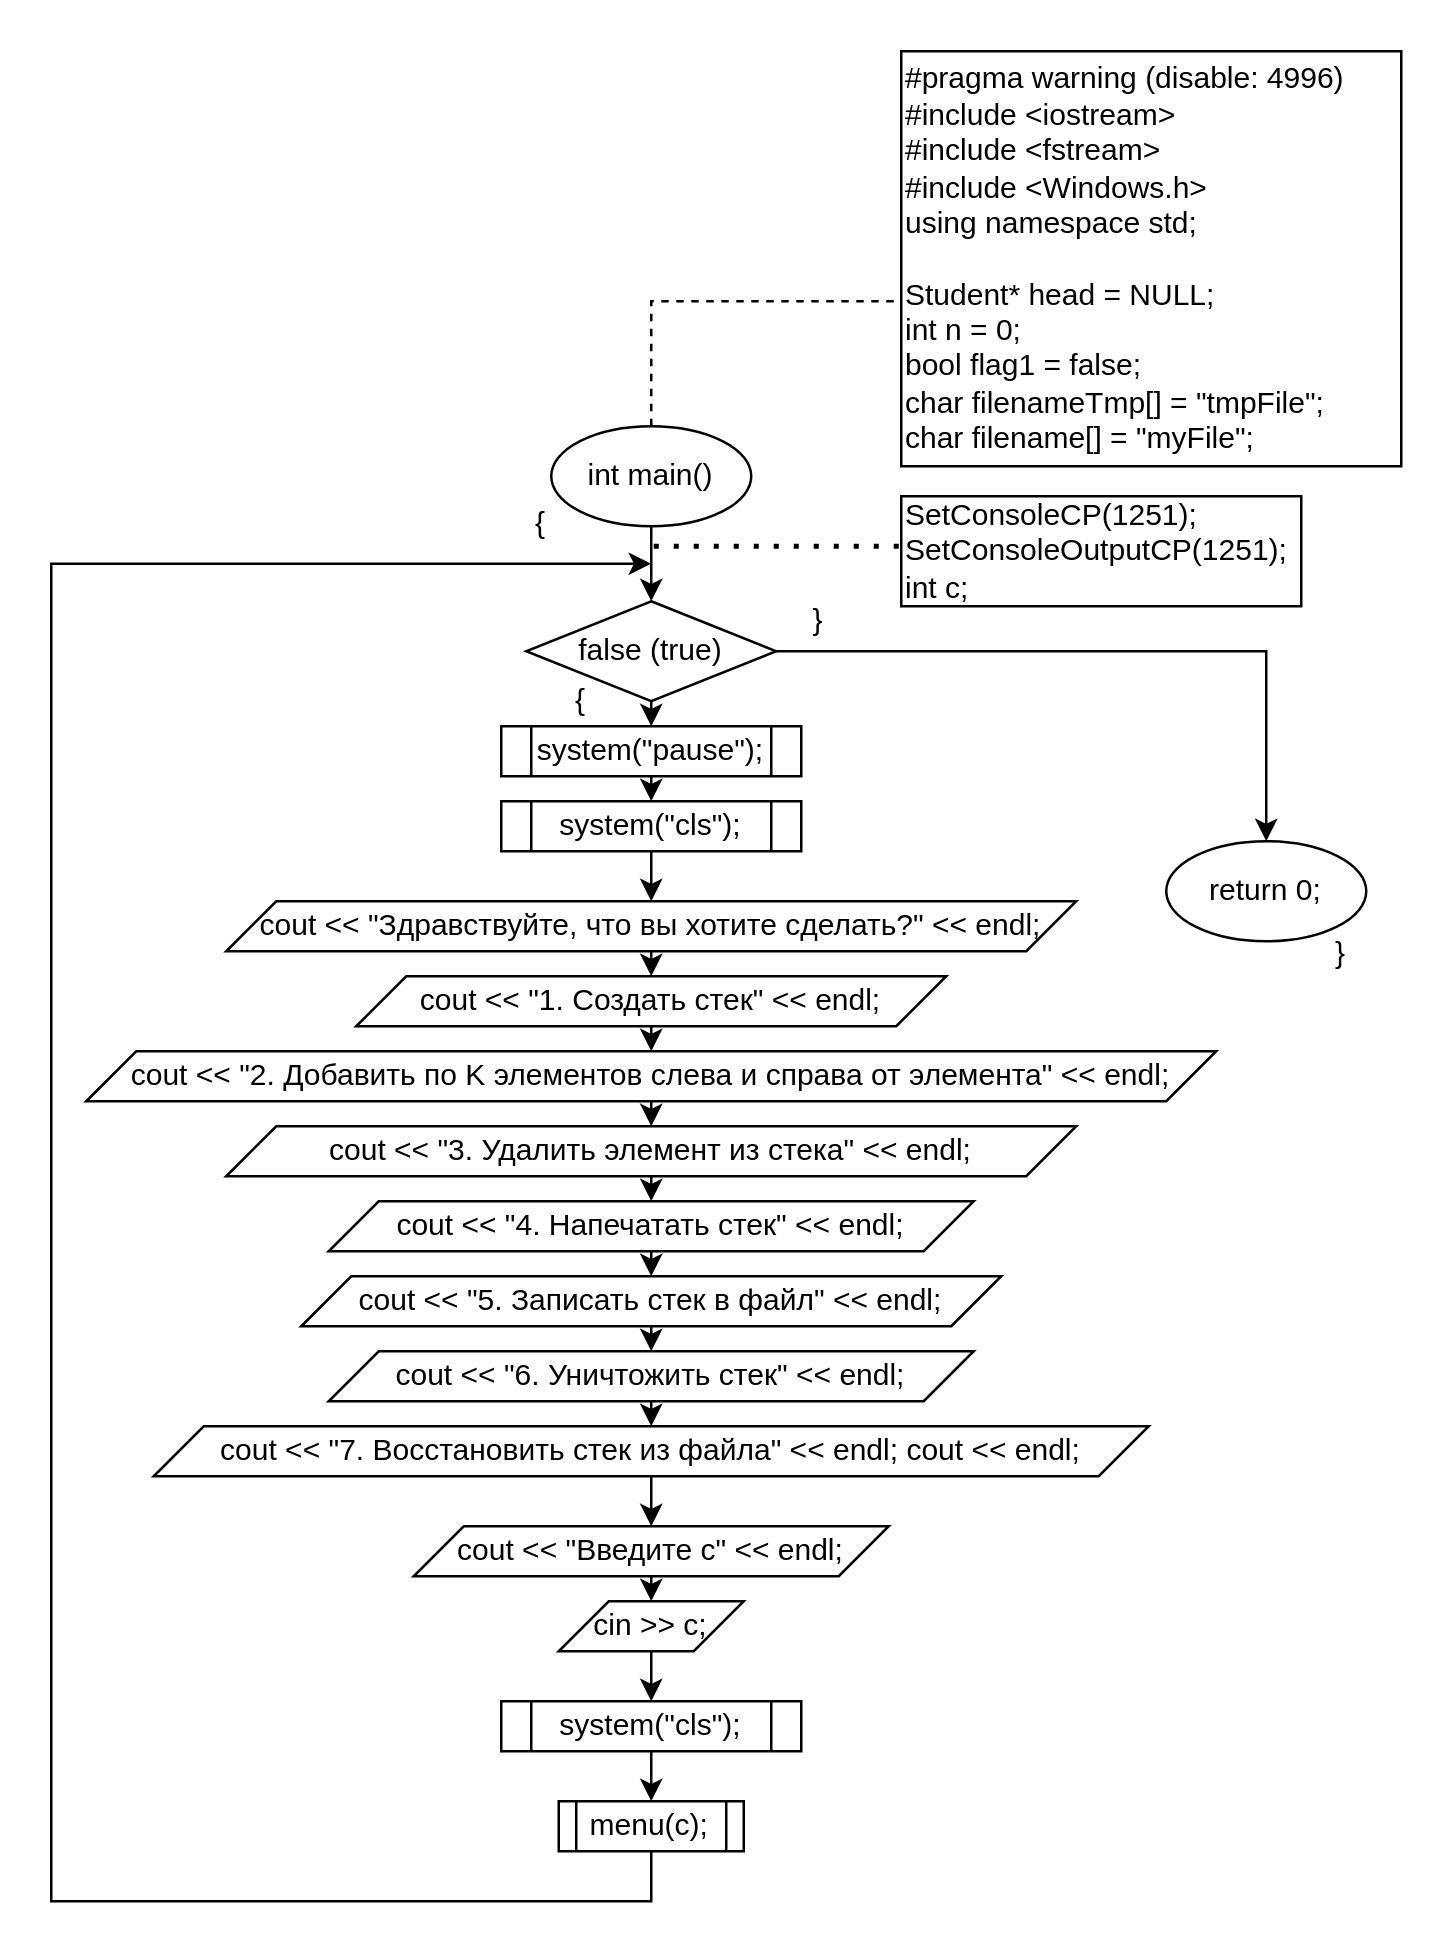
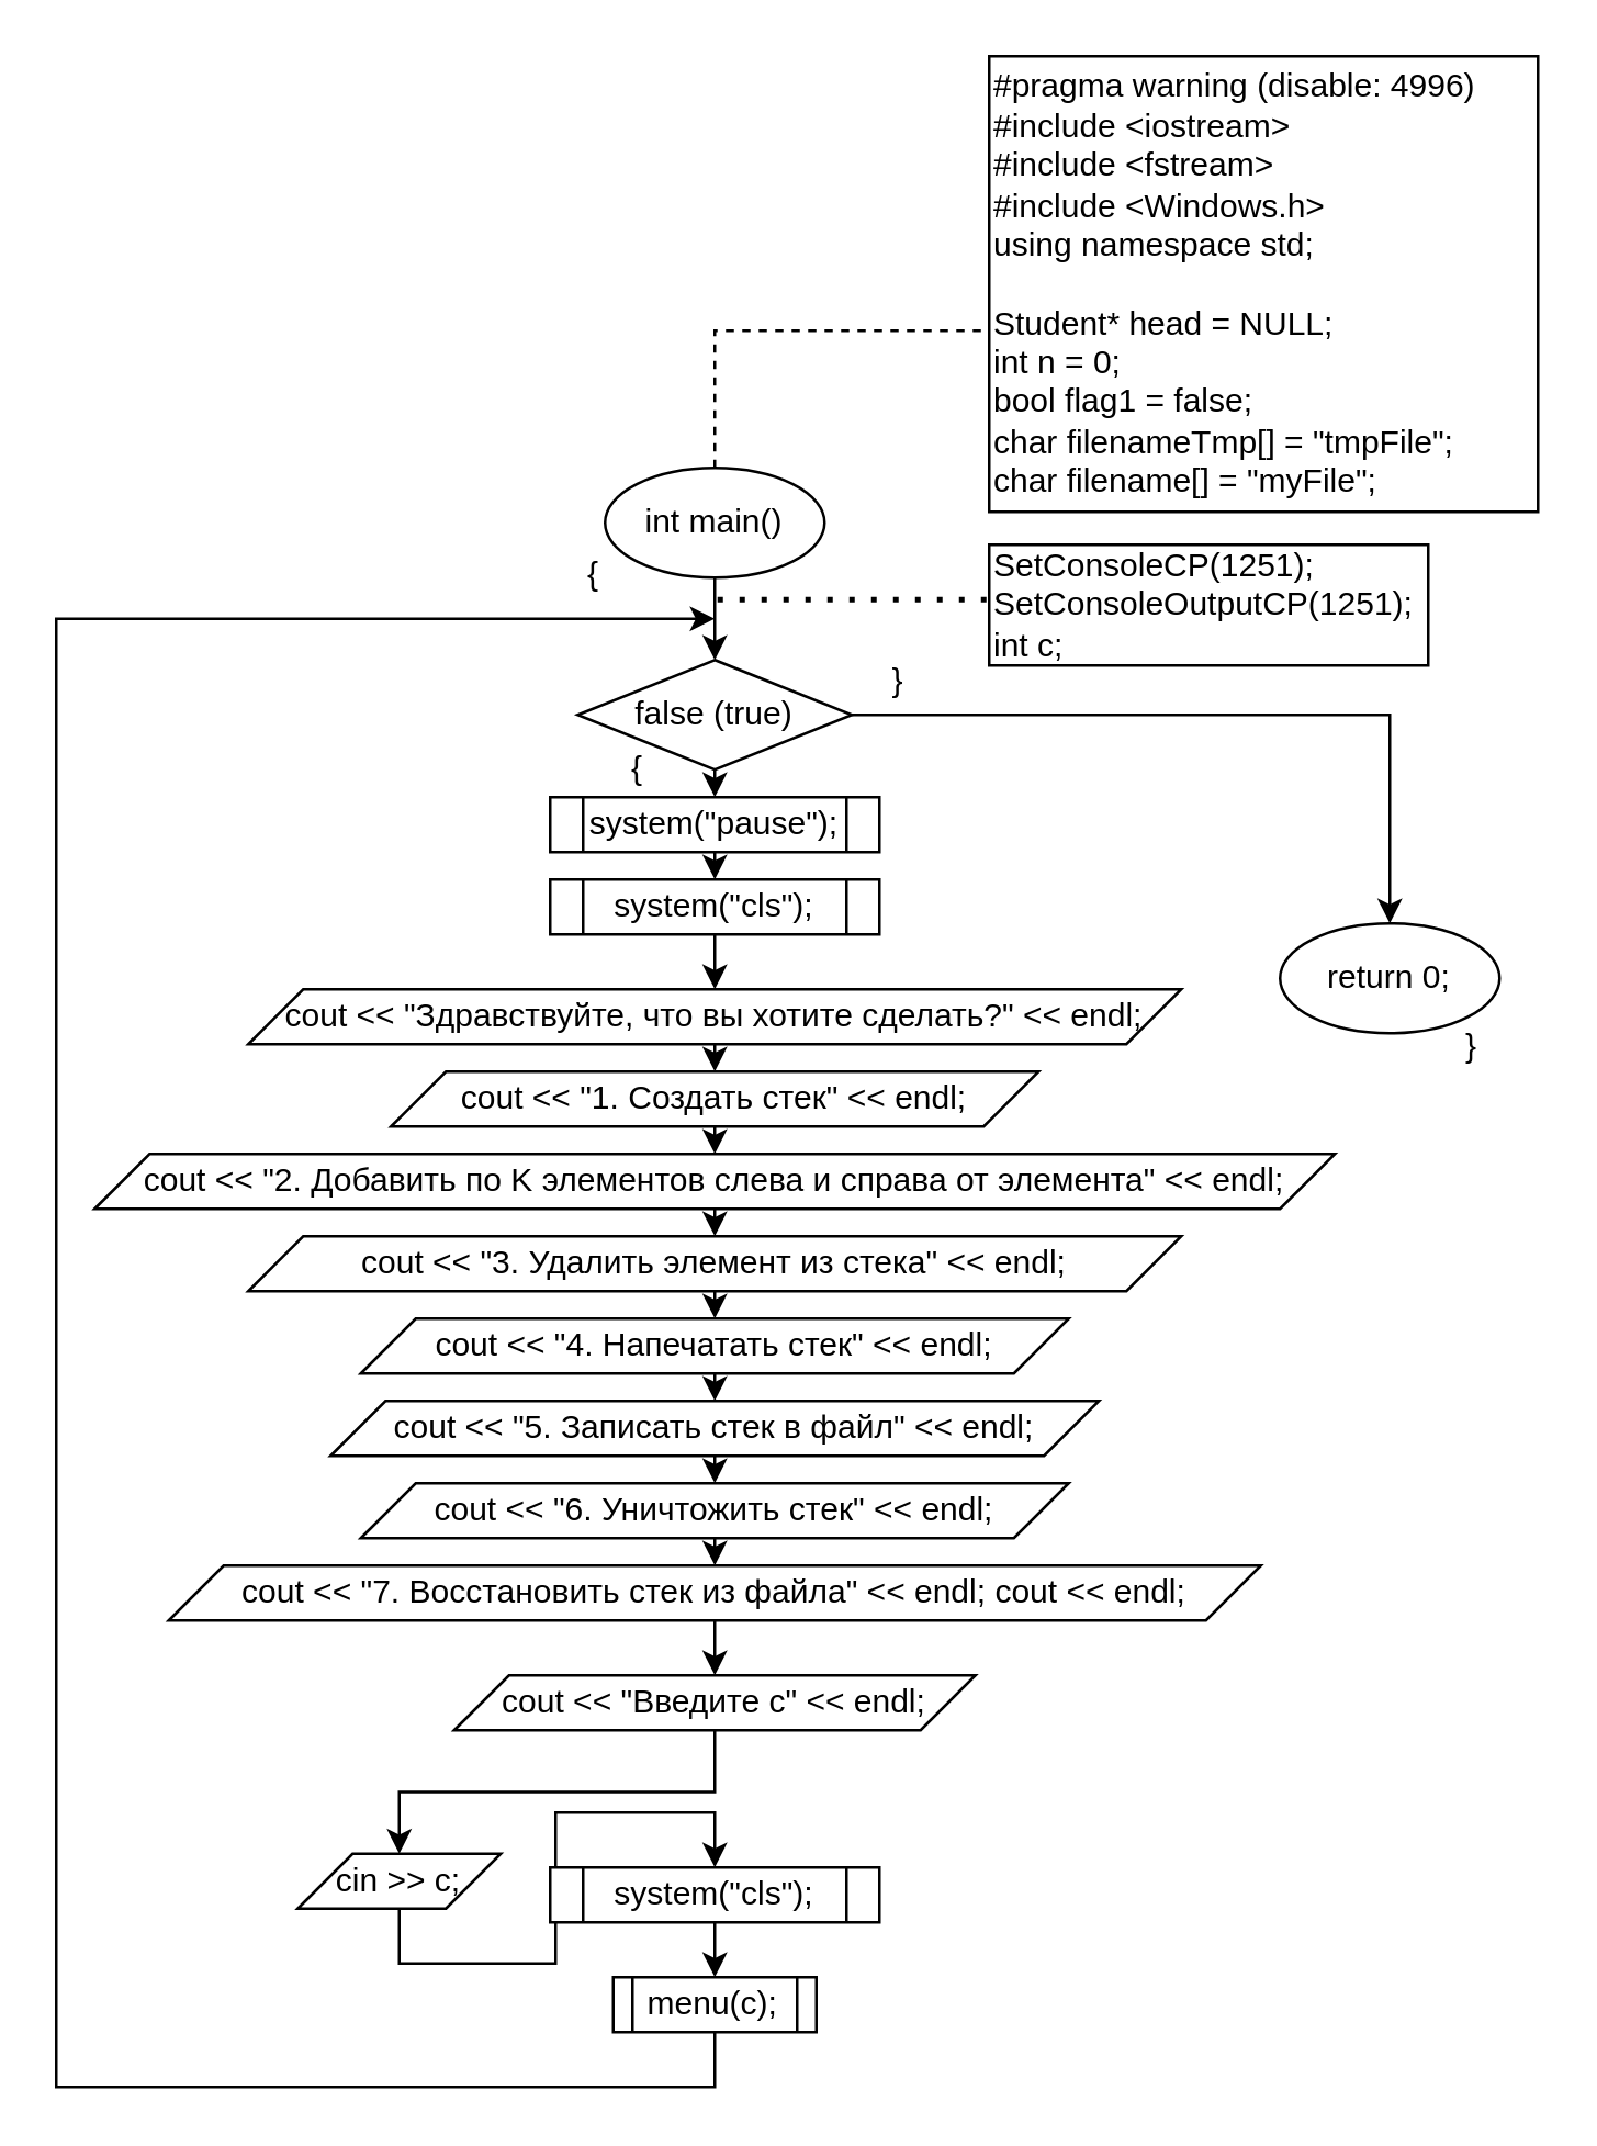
  <mxCell id="0" />
  <mxCell id="1" parent="0" />
  <mxCell id="2" style="edgeStyle=orthogonalEdgeStyle;rounded=0;orthogonalLoop=1;jettySize=auto;html=1;exitX=0.5;exitY=0;exitDx=0;exitDy=0;entryX=0;entryY=0.5;entryDx=0;entryDy=0;dashed=1;endArrow=none;endFill=0;" parent="1" source="4" target="5" edge="1"><mxGeometry relative="1" as="geometry"><Array as="points"><mxPoint x="260" y="120" /></Array></mxGeometry></mxCell>
  <mxCell id="3" style="edgeStyle=orthogonalEdgeStyle;rounded=0;orthogonalLoop=1;jettySize=auto;html=1;exitX=0.5;exitY=1;exitDx=0;exitDy=0;entryX=0.5;entryY=0;entryDx=0;entryDy=0;endArrow=classic;endFill=1;" parent="1" source="4" target="8" edge="1"><mxGeometry relative="1" as="geometry" /></mxCell>
  <mxCell id="4" value="int main()" style="ellipse;whiteSpace=wrap;html=1;" parent="1" vertex="1"><mxGeometry x="220" y="170" width="80" height="40" as="geometry" /></mxCell>
  <mxCell id="5" value="&lt;div&gt;#pragma warning (disable: 4996)&lt;/div&gt;&lt;div&gt;#include &amp;lt;iostream&amp;gt;&lt;/div&gt;&lt;div&gt;#include &amp;lt;fstream&amp;gt;&lt;/div&gt;&lt;div&gt;#include &amp;lt;Windows.h&amp;gt;&lt;/div&gt;&lt;div&gt;using namespace std;&lt;/div&gt;&lt;div&gt;&lt;br&gt;&lt;/div&gt;&lt;div&gt;&lt;div&gt;Student* head = NULL;&lt;/div&gt;&lt;div&gt;int n = 0;&lt;/div&gt;&lt;div&gt;bool flag1 = false;&lt;/div&gt;&lt;/div&gt;&lt;div&gt;&lt;div&gt;char filenameTmp[] = &quot;tmpFile&quot;;&lt;/div&gt;&lt;div&gt;char filename[] = &quot;myFile&quot;;&lt;/div&gt;&lt;/div&gt;" style="rounded=0;whiteSpace=wrap;html=1;align=left;" parent="1" vertex="1"><mxGeometry x="360" y="20" width="200" height="166" as="geometry" /></mxCell>
  <mxCell id="6" style="edgeStyle=orthogonalEdgeStyle;rounded=0;orthogonalLoop=1;jettySize=auto;html=1;exitX=0.5;exitY=1;exitDx=0;exitDy=0;entryX=0.5;entryY=0;entryDx=0;entryDy=0;endArrow=classic;endFill=1;" parent="1" source="8" target="12" edge="1"><mxGeometry relative="1" as="geometry" /></mxCell>
  <mxCell id="7" style="edgeStyle=orthogonalEdgeStyle;rounded=0;orthogonalLoop=1;jettySize=auto;html=1;exitX=1;exitY=0.5;exitDx=0;exitDy=0;entryX=0.5;entryY=0;entryDx=0;entryDy=0;endArrow=classic;endFill=1;" parent="1" source="8" target="42" edge="1"><mxGeometry relative="1" as="geometry" /></mxCell>
  <mxCell id="8" value="false (true)" style="rhombus;whiteSpace=wrap;html=1;" parent="1" vertex="1"><mxGeometry x="210" y="240" width="100" height="40" as="geometry" /></mxCell>
  <mxCell id="9" value="" style="endArrow=none;dashed=1;html=1;dashPattern=1 3;strokeWidth=2;rounded=0;" parent="1" edge="1"><mxGeometry width="50" height="50" relative="1" as="geometry"><mxPoint x="261" y="218" as="sourcePoint" /><mxPoint x="360" y="218" as="targetPoint" /></mxGeometry></mxCell>
  <mxCell id="10" value="&lt;div&gt;SetConsoleCP(1251);&lt;/div&gt;&lt;div&gt;&#09;SetConsoleOutputCP(1251);&lt;/div&gt;&lt;div&gt;int c;&lt;/div&gt;" style="rounded=0;whiteSpace=wrap;html=1;align=left;" parent="1" vertex="1"><mxGeometry x="360" y="198" width="160" height="44" as="geometry" /></mxCell>
  <mxCell id="11" style="edgeStyle=orthogonalEdgeStyle;rounded=0;orthogonalLoop=1;jettySize=auto;html=1;exitX=0.5;exitY=1;exitDx=0;exitDy=0;entryX=0.5;entryY=0;entryDx=0;entryDy=0;endArrow=classic;endFill=1;" parent="1" source="12" target="14" edge="1"><mxGeometry relative="1" as="geometry" /></mxCell>
  <mxCell id="12" value="&lt;div&gt;&#09;&#09;system(&quot;pause&quot;);&lt;/div&gt;" style="shape=process;whiteSpace=wrap;html=1;backgroundOutline=1;" parent="1" vertex="1"><mxGeometry x="200" y="290" width="120" height="20" as="geometry" /></mxCell>
  <mxCell id="13" style="edgeStyle=orthogonalEdgeStyle;rounded=0;orthogonalLoop=1;jettySize=auto;html=1;exitX=0.5;exitY=1;exitDx=0;exitDy=0;entryX=0.5;entryY=0;entryDx=0;entryDy=0;endArrow=classic;endFill=1;" parent="1" source="14" target="16" edge="1"><mxGeometry relative="1" as="geometry" /></mxCell>
  <mxCell id="14" value="&lt;div&gt;&#09;&#09;system(&quot;cls&quot;);&lt;/div&gt;" style="shape=process;whiteSpace=wrap;html=1;backgroundOutline=1;" parent="1" vertex="1"><mxGeometry x="200" y="320" width="120" height="20" as="geometry" /></mxCell>
  <mxCell id="15" style="edgeStyle=orthogonalEdgeStyle;rounded=0;orthogonalLoop=1;jettySize=auto;html=1;exitX=0.5;exitY=1;exitDx=0;exitDy=0;entryX=0.5;entryY=0;entryDx=0;entryDy=0;endArrow=classic;endFill=1;" parent="1" source="16" target="18" edge="1"><mxGeometry relative="1" as="geometry" /></mxCell>
  <mxCell id="16" value="&lt;div&gt;&#09;&#09;cout &amp;lt;&amp;lt; &quot;Здравствуйте, что вы хотите сделать?&quot; &amp;lt;&amp;lt; endl;&lt;/div&gt;" style="shape=parallelogram;perimeter=parallelogramPerimeter;whiteSpace=wrap;html=1;fixedSize=1;" parent="1" vertex="1"><mxGeometry x="90" y="360" width="340" height="20" as="geometry" /></mxCell>
  <mxCell id="17" style="edgeStyle=orthogonalEdgeStyle;rounded=0;orthogonalLoop=1;jettySize=auto;html=1;exitX=0.5;exitY=1;exitDx=0;exitDy=0;entryX=0.5;entryY=0;entryDx=0;entryDy=0;endArrow=classic;endFill=1;" parent="1" source="18" target="20" edge="1"><mxGeometry relative="1" as="geometry" /></mxCell>
  <mxCell id="18" value="&lt;div&gt;&#09;&#09;cout &amp;lt;&amp;lt; &quot;1. Создать стек&quot; &amp;lt;&amp;lt; endl;&lt;/div&gt;" style="shape=parallelogram;perimeter=parallelogramPerimeter;whiteSpace=wrap;html=1;fixedSize=1;" parent="1" vertex="1"><mxGeometry x="142" y="390" width="236" height="20" as="geometry" /></mxCell>
  <mxCell id="19" style="edgeStyle=orthogonalEdgeStyle;rounded=0;orthogonalLoop=1;jettySize=auto;html=1;exitX=0.5;exitY=1;exitDx=0;exitDy=0;entryX=0.5;entryY=0;entryDx=0;entryDy=0;endArrow=classic;endFill=1;" parent="1" source="20" target="22" edge="1"><mxGeometry relative="1" as="geometry" /></mxCell>
  <mxCell id="20" value="&lt;div&gt;&#09;&#09;cout &amp;lt;&amp;lt; &quot;2. Добавить по K элементов слева и справа от элемента&quot; &amp;lt;&amp;lt; endl;&lt;/div&gt;" style="shape=parallelogram;perimeter=parallelogramPerimeter;whiteSpace=wrap;html=1;fixedSize=1;" parent="1" vertex="1"><mxGeometry x="34" y="420" width="452" height="20" as="geometry" /></mxCell>
  <mxCell id="21" style="edgeStyle=orthogonalEdgeStyle;rounded=0;orthogonalLoop=1;jettySize=auto;html=1;exitX=0.5;exitY=1;exitDx=0;exitDy=0;entryX=0.5;entryY=0;entryDx=0;entryDy=0;endArrow=classic;endFill=1;" parent="1" source="22" target="24" edge="1"><mxGeometry relative="1" as="geometry" /></mxCell>
  <mxCell id="22" value="&lt;div&gt;&#09;&#09;cout &amp;lt;&amp;lt; &quot;3. Удалить элемент из стека&quot; &amp;lt;&amp;lt; endl;&lt;/div&gt;" style="shape=parallelogram;perimeter=parallelogramPerimeter;whiteSpace=wrap;html=1;fixedSize=1;" parent="1" vertex="1"><mxGeometry x="90" y="450" width="340" height="20" as="geometry" /></mxCell>
  <mxCell id="23" style="edgeStyle=orthogonalEdgeStyle;rounded=0;orthogonalLoop=1;jettySize=auto;html=1;exitX=0.5;exitY=1;exitDx=0;exitDy=0;entryX=0.5;entryY=0;entryDx=0;entryDy=0;endArrow=classic;endFill=1;" parent="1" source="24" target="26" edge="1"><mxGeometry relative="1" as="geometry" /></mxCell>
  <mxCell id="24" value="&lt;div&gt;&#09;&#09;cout &amp;lt;&amp;lt; &quot;4. Напечатать стек&quot; &amp;lt;&amp;lt; endl;&lt;/div&gt;" style="shape=parallelogram;perimeter=parallelogramPerimeter;whiteSpace=wrap;html=1;fixedSize=1;" parent="1" vertex="1"><mxGeometry x="131" y="480" width="258" height="20" as="geometry" /></mxCell>
  <mxCell id="25" style="edgeStyle=orthogonalEdgeStyle;rounded=0;orthogonalLoop=1;jettySize=auto;html=1;exitX=0.5;exitY=1;exitDx=0;exitDy=0;entryX=0.5;entryY=0;entryDx=0;entryDy=0;endArrow=classic;endFill=1;" parent="1" source="26" target="28" edge="1"><mxGeometry relative="1" as="geometry" /></mxCell>
  <mxCell id="26" value="&lt;div&gt;&#09;&#09;cout &amp;lt;&amp;lt; &quot;5. Записать стек в файл&quot; &amp;lt;&amp;lt; endl;&lt;/div&gt;" style="shape=parallelogram;perimeter=parallelogramPerimeter;whiteSpace=wrap;html=1;fixedSize=1;" parent="1" vertex="1"><mxGeometry x="120" y="510" width="280" height="20" as="geometry" /></mxCell>
  <mxCell id="27" style="edgeStyle=orthogonalEdgeStyle;rounded=0;orthogonalLoop=1;jettySize=auto;html=1;exitX=0.5;exitY=1;exitDx=0;exitDy=0;entryX=0.5;entryY=0;entryDx=0;entryDy=0;endArrow=classic;endFill=1;" parent="1" source="28" target="30" edge="1"><mxGeometry relative="1" as="geometry" /></mxCell>
  <mxCell id="28" value="&lt;div&gt;&#09;&#09;cout &amp;lt;&amp;lt; &quot;6. Уничтожить стек&quot; &amp;lt;&amp;lt; endl;&lt;/div&gt;" style="shape=parallelogram;perimeter=parallelogramPerimeter;whiteSpace=wrap;html=1;fixedSize=1;" parent="1" vertex="1"><mxGeometry x="131" y="540" width="258" height="20" as="geometry" /></mxCell>
  <mxCell id="29" style="edgeStyle=orthogonalEdgeStyle;rounded=0;orthogonalLoop=1;jettySize=auto;html=1;exitX=0.5;exitY=1;exitDx=0;exitDy=0;entryX=0.5;entryY=0;entryDx=0;entryDy=0;endArrow=classic;endFill=1;" parent="1" source="30" target="32" edge="1"><mxGeometry relative="1" as="geometry" /></mxCell>
  <mxCell id="30" value="&lt;div&gt;&#09;&#09;cout &amp;lt;&amp;lt; &quot;7. Восстановить стек из файла&quot; &amp;lt;&amp;lt; endl; cout &amp;lt;&amp;lt; endl;&lt;/div&gt;" style="shape=parallelogram;perimeter=parallelogramPerimeter;whiteSpace=wrap;html=1;fixedSize=1;" parent="1" vertex="1"><mxGeometry x="61" y="570" width="398" height="20" as="geometry" /></mxCell>
  <mxCell id="31" style="edgeStyle=orthogonalEdgeStyle;rounded=0;orthogonalLoop=1;jettySize=auto;html=1;exitX=0.5;exitY=1;exitDx=0;exitDy=0;entryX=0.5;entryY=0;entryDx=0;entryDy=0;endArrow=classic;endFill=1;" parent="1" source="32" target="34" edge="1"><mxGeometry relative="1" as="geometry" /></mxCell>
  <mxCell id="32" value="&lt;div&gt;&#09;&#09;cout &amp;lt;&amp;lt; &quot;Введите c&quot; &amp;lt;&amp;lt; endl;&lt;/div&gt;" style="shape=parallelogram;perimeter=parallelogramPerimeter;whiteSpace=wrap;html=1;fixedSize=1;" parent="1" vertex="1"><mxGeometry x="165" y="610" width="190" height="20" as="geometry" /></mxCell>
  <mxCell id="33" style="edgeStyle=orthogonalEdgeStyle;rounded=0;orthogonalLoop=1;jettySize=auto;html=1;exitX=0.5;exitY=1;exitDx=0;exitDy=0;entryX=0.5;entryY=0;entryDx=0;entryDy=0;endArrow=classic;endFill=1;" parent="1" source="34" target="36" edge="1"><mxGeometry relative="1" as="geometry" /></mxCell>
- <mxCell id="34" value="&lt;div&gt;&#09;&#09;cin &amp;gt;&amp;gt; c;&lt;/div&gt;" style="shape=parallelogram;perimeter=parallelogramPerimeter;whiteSpace=wrap;html=1;fixedSize=1;" parent="1" vertex="1"><mxGeometry x="223" y="640" width="74" height="20" as="geometry" /></mxCell>
+ <mxCell id="34" value="&lt;div&gt;&#09;&#09;cin &amp;gt;&amp;gt; c;&lt;/div&gt;" style="shape=parallelogram;perimeter=parallelogramPerimeter;whiteSpace=wrap;html=1;fixedSize=1;" parent="1" vertex="1"><mxGeometry x="108" y="675" width="74" height="20" as="geometry" /></mxCell>
  <mxCell id="35" style="edgeStyle=orthogonalEdgeStyle;rounded=0;orthogonalLoop=1;jettySize=auto;html=1;exitX=0.5;exitY=1;exitDx=0;exitDy=0;entryX=0.5;entryY=0;entryDx=0;entryDy=0;endArrow=classic;endFill=1;" parent="1" source="36" target="38" edge="1"><mxGeometry relative="1" as="geometry" /></mxCell>
  <mxCell id="36" value="&lt;div&gt;&#09;&#09;system(&quot;cls&quot;);&lt;/div&gt;" style="shape=process;whiteSpace=wrap;html=1;backgroundOutline=1;" parent="1" vertex="1"><mxGeometry x="200" y="680" width="120" height="20" as="geometry" /></mxCell>
  <mxCell id="37" style="edgeStyle=orthogonalEdgeStyle;rounded=0;orthogonalLoop=1;jettySize=auto;html=1;exitX=0.5;exitY=1;exitDx=0;exitDy=0;endArrow=classic;endFill=1;" parent="1" source="38" edge="1"><mxGeometry relative="1" as="geometry"><mxPoint x="260" y="225" as="targetPoint" /><Array as="points"><mxPoint x="260" y="760" /><mxPoint x="20" y="760" /><mxPoint x="20" y="225" /><mxPoint x="260" y="225" /></Array></mxGeometry></mxCell>
  <mxCell id="38" value="&lt;div&gt;&#09;&#09;menu(c);&lt;/div&gt;" style="shape=process;whiteSpace=wrap;html=1;backgroundOutline=1;" parent="1" vertex="1"><mxGeometry x="223" y="720" width="74" height="20" as="geometry" /></mxCell>
  <mxCell id="39" value="{" style="text;html=1;strokeColor=none;fillColor=none;align=center;verticalAlign=middle;whiteSpace=wrap;rounded=0;" parent="1" vertex="1"><mxGeometry x="207" y="201" width="18" height="16" as="geometry" /></mxCell>
  <mxCell id="40" value="}" style="text;html=1;strokeColor=none;fillColor=none;align=center;verticalAlign=middle;whiteSpace=wrap;rounded=0;" parent="1" vertex="1"><mxGeometry x="318" y="240" width="18" height="16" as="geometry" /></mxCell>
  <mxCell id="41" value="{" style="text;html=1;strokeColor=none;fillColor=none;align=center;verticalAlign=middle;whiteSpace=wrap;rounded=0;" parent="1" vertex="1"><mxGeometry x="223" y="272" width="18" height="16" as="geometry" /></mxCell>
  <mxCell id="42" value="return 0;" style="ellipse;whiteSpace=wrap;html=1;" parent="1" vertex="1"><mxGeometry x="466" y="336" width="80" height="40" as="geometry" /></mxCell>
  <mxCell id="43" value="}" style="text;html=1;strokeColor=none;fillColor=none;align=center;verticalAlign=middle;whiteSpace=wrap;rounded=0;" parent="1" vertex="1"><mxGeometry x="527" y="373" width="18" height="16" as="geometry" /></mxCell>
